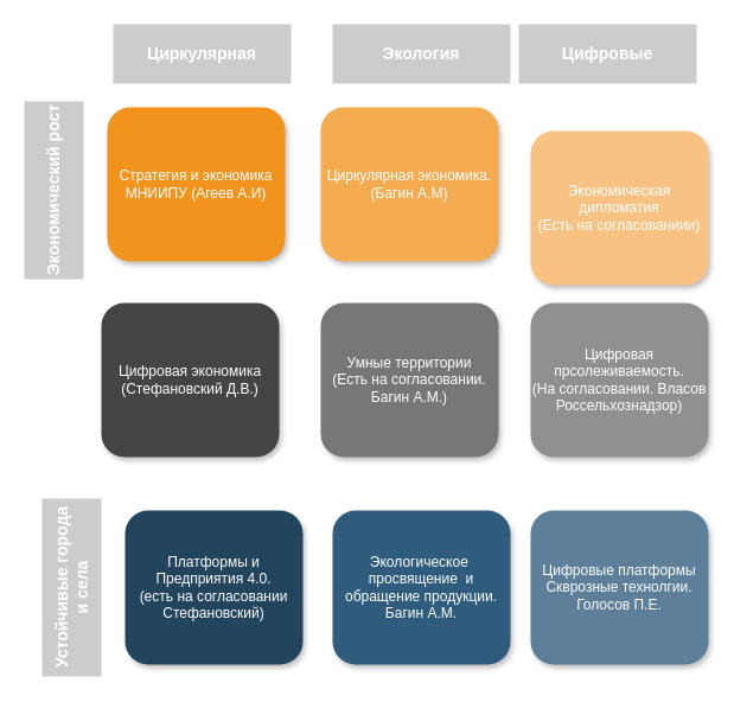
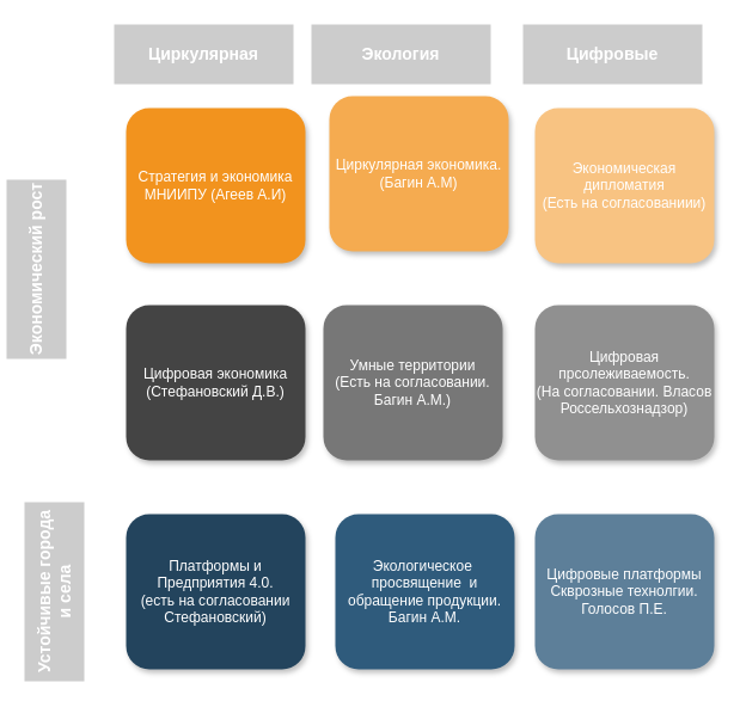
  <mxCell id="0" />
  <mxCell id="1" parent="0" />
- <mxCell id="2" value="&lt;div&gt;Стратегия и экономика&lt;br&gt;&lt;/div&gt;&lt;div&gt;МНИИПУ (Агеев А.И)&lt;br&gt;&lt;/div&gt;" style="html=1;fillColor=#F2931E;strokeColor=none;shadow=1;fontSize=12;fontColor=#FFFFFF;align=center;fontStyle=0;whiteSpace=wrap;rounded=1;" vertex="1" parent="1"><mxGeometry x="90" y="90" width="150" height="130" as="geometry" /></mxCell>
- <mxCell id="3" value="&lt;div&gt;Циркулярная экономика.&lt;/div&gt;&lt;div&gt; (Багин А.М)&lt;/div&gt;" style="html=1;fillColor=#F5AB50;strokeColor=none;shadow=1;fontSize=12;fontColor=#FFFFFF;align=center;fontStyle=0;whiteSpace=wrap;rounded=1;" vertex="1" parent="1"><mxGeometry x="270" y="90" width="150" height="130" as="geometry" /></mxCell>
- <mxCell id="4" value="&lt;div&gt;Экономическая дипломатия&lt;/div&gt;&lt;div&gt;(Есть на согласованиии)&lt;br&gt;&lt;/div&gt;" style="html=1;fillColor=#F8C382;strokeColor=none;shadow=1;fontSize=12;fontColor=#FFFFFF;align=center;fontStyle=0;whiteSpace=wrap;rounded=1;" vertex="1" parent="1"><mxGeometry x="447" y="110" width="150" height="130" as="geometry" /></mxCell>
- <mxCell id="5" value="&lt;div&gt;Цифровая экономика&lt;/div&gt;&lt;div&gt;(Стефановский Д.В.)&lt;/div&gt;" style="html=1;fillColor=#444444;strokeColor=none;shadow=1;fontSize=12;fontColor=#FFFFFF;align=center;fontStyle=0;whiteSpace=wrap;rounded=1;" vertex="1" parent="1"><mxGeometry x="85" y="255" width="150" height="130" as="geometry" /></mxCell>
+ <mxCell id="2" value="&lt;div&gt;Стратегия и экономика&lt;br&gt;&lt;/div&gt;&lt;div&gt;МНИИПУ (Агеев А.И)&lt;br&gt;&lt;/div&gt;" style="html=1;fillColor=#F2931E;strokeColor=none;shadow=1;fontSize=12;fontColor=#FFFFFF;align=center;fontStyle=0;whiteSpace=wrap;rounded=1;" vertex="1" parent="1"><mxGeometry x="105" y="90" width="150" height="130" as="geometry" /></mxCell>
+ <mxCell id="3" value="&lt;div&gt;Циркулярная экономика.&lt;/div&gt;&lt;div&gt; (Багин А.М)&lt;/div&gt;" style="html=1;fillColor=#F5AB50;strokeColor=none;shadow=1;fontSize=12;fontColor=#FFFFFF;align=center;fontStyle=0;whiteSpace=wrap;rounded=1;" vertex="1" parent="1"><mxGeometry x="275" y="80" width="150" height="130" as="geometry" /></mxCell>
+ <mxCell id="4" value="&lt;div&gt;Экономическая дипломатия&lt;/div&gt;&lt;div&gt;(Есть на согласованиии)&lt;br&gt;&lt;/div&gt;" style="html=1;fillColor=#F8C382;strokeColor=none;shadow=1;fontSize=12;fontColor=#FFFFFF;align=center;fontStyle=0;whiteSpace=wrap;rounded=1;" vertex="1" parent="1"><mxGeometry x="447" y="90" width="150" height="130" as="geometry" /></mxCell>
+ <mxCell id="5" value="&lt;div&gt;Цифровая экономика&lt;/div&gt;&lt;div&gt;(Стефановский Д.В.)&lt;/div&gt;" style="html=1;fillColor=#444444;strokeColor=none;shadow=1;fontSize=12;fontColor=#FFFFFF;align=center;fontStyle=0;whiteSpace=wrap;rounded=1;" vertex="1" parent="1"><mxGeometry x="105" y="255" width="150" height="130" as="geometry" /></mxCell>
  <mxCell id="6" value="&lt;div&gt;Умные территории&lt;/div&gt;&lt;div&gt;(Есть на согласовании. Багин А.М.)&lt;br&gt;&lt;/div&gt;" style="html=1;fillColor=#777777;strokeColor=none;shadow=1;fontSize=12;fontColor=#FFFFFF;align=center;fontStyle=0;whiteSpace=wrap;rounded=1;" vertex="1" parent="1"><mxGeometry x="270" y="255" width="150" height="130" as="geometry" /></mxCell>
  <mxCell id="7" value="&lt;div&gt;Цифровая прсолеживаемость.&lt;/div&gt;&lt;div&gt;(На согласовании. Власов Россельхознадзор)&lt;/div&gt;" style="html=1;fillColor=#909090;strokeColor=none;shadow=1;fontSize=12;fontColor=#FFFFFF;align=center;fontStyle=0;whiteSpace=wrap;rounded=1;" vertex="1" parent="1"><mxGeometry x="447" y="255" width="150" height="130" as="geometry" /></mxCell>
  <mxCell id="8" value="&lt;div&gt;Платформы и Предприятия 4.0.&lt;/div&gt;&lt;div&gt;(есть на согласовании Стефановский)&lt;br&gt;&lt;/div&gt;" style="html=1;fillColor=#23445D;strokeColor=none;shadow=1;fontSize=12;fontColor=#FFFFFF;align=center;fontStyle=0;whiteSpace=wrap;rounded=1;" vertex="1" parent="1"><mxGeometry x="105" y="430" width="150" height="130" as="geometry" /></mxCell>
  <mxCell id="9" value="Экологическое&amp;nbsp; просвящение&amp;nbsp; и обращение продукции. Багин А.М." style="html=1;fillColor=#2F5B7C;strokeColor=none;shadow=1;fontSize=12;fontColor=#FFFFFF;align=center;fontStyle=0;whiteSpace=wrap;rounded=1;" vertex="1" parent="1"><mxGeometry x="280" y="430" width="150" height="130" as="geometry" /></mxCell>
  <mxCell id="10" value="&lt;div&gt;Цифровые платформы Скврозные технолгии.&lt;/div&gt;&lt;div&gt;Голосов П.Е.&lt;br&gt;&lt;/div&gt;" style="html=1;fillColor=#5D7F99;strokeColor=none;shadow=1;fontSize=12;fontColor=#FFFFFF;align=center;fontStyle=0;whiteSpace=wrap;rounded=1;glass=0;comic=0;" vertex="1" parent="1"><mxGeometry x="447" y="430" width="150" height="130" as="geometry" /></mxCell>
- <mxCell id="11" value="&lt;div&gt;Экономический рост&lt;/div&gt;" style="html=1;fillColor=#CCCCCC;strokeColor=none;shadow=0;fontSize=14;fontColor=#FFFFFF;align=center;fontStyle=1;whiteSpace=wrap;horizontal=0;rounded=0;" vertex="1" parent="1"><mxGeometry x="20" y="85" width="50" height="150" as="geometry" /></mxCell>
- <mxCell id="12" value="Устойчивые города и села" style="html=1;fillColor=#CCCCCC;strokeColor=none;shadow=0;fontSize=14;fontColor=#FFFFFF;align=center;fontStyle=1;whiteSpace=wrap;horizontal=0;rounded=0;" vertex="1" parent="1"><mxGeometry x="35" y="420" width="50" height="150" as="geometry" /></mxCell>
+ <mxCell id="11" value="&lt;div&gt;Экономический рост&lt;/div&gt;" style="html=1;fillColor=#CCCCCC;strokeColor=none;shadow=0;fontSize=14;fontColor=#FFFFFF;align=center;fontStyle=1;whiteSpace=wrap;horizontal=0;rounded=0;" vertex="1" parent="1"><mxGeometry x="5" y="150" width="50" height="150" as="geometry" /></mxCell>
+ <mxCell id="12" value="Устойчивые города и села" style="html=1;fillColor=#CCCCCC;strokeColor=none;shadow=0;fontSize=14;fontColor=#FFFFFF;align=center;fontStyle=1;whiteSpace=wrap;horizontal=0;rounded=0;" vertex="1" parent="1"><mxGeometry x="20" y="420" width="50" height="150" as="geometry" /></mxCell>
  <mxCell id="13" value="Циркулярная" style="html=1;fillColor=#CCCCCC;strokeColor=none;shadow=0;fontSize=14;fontColor=#FFFFFF;align=center;fontStyle=1;whiteSpace=wrap;rounded=0;" vertex="1" parent="1"><mxGeometry x="95" y="20" width="150" height="50" as="geometry" /></mxCell>
- <mxCell id="14" value="Экология" style="html=1;fillColor=#CCCCCC;strokeColor=none;shadow=0;fontSize=14;fontColor=#FFFFFF;align=center;fontStyle=1;whiteSpace=wrap;rounded=0;" vertex="1" parent="1"><mxGeometry x="280" y="20" width="150" height="50" as="geometry" /></mxCell>
+ <mxCell id="14" value="Экология" style="html=1;fillColor=#CCCCCC;strokeColor=none;shadow=0;fontSize=14;fontColor=#FFFFFF;align=center;fontStyle=1;whiteSpace=wrap;rounded=0;" vertex="1" parent="1"><mxGeometry x="260" y="20" width="150" height="50" as="geometry" /></mxCell>
  <mxCell id="15" value="Цифровые" style="html=1;fillColor=#CCCCCC;strokeColor=none;shadow=0;fontSize=14;fontColor=#FFFFFF;align=center;fontStyle=1;whiteSpace=wrap;rounded=0;" vertex="1" parent="1"><mxGeometry x="437" y="20" width="150" height="50" as="geometry" /></mxCell>
